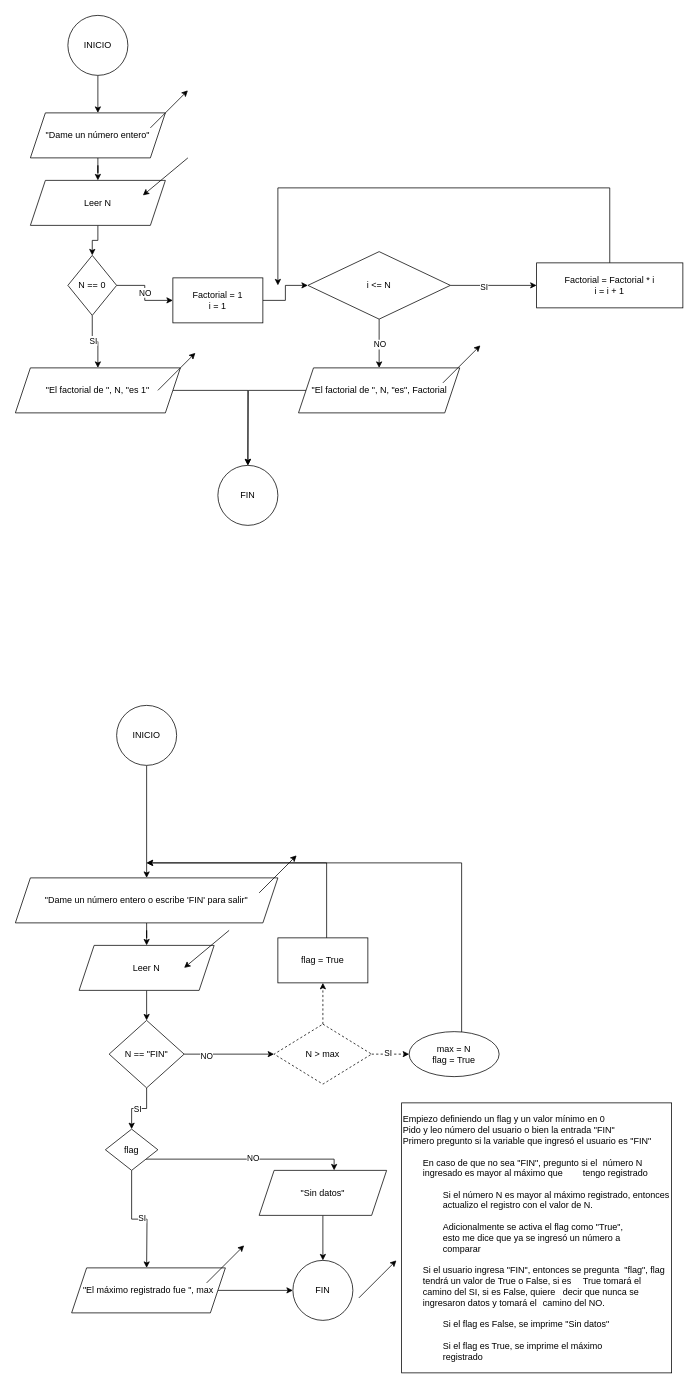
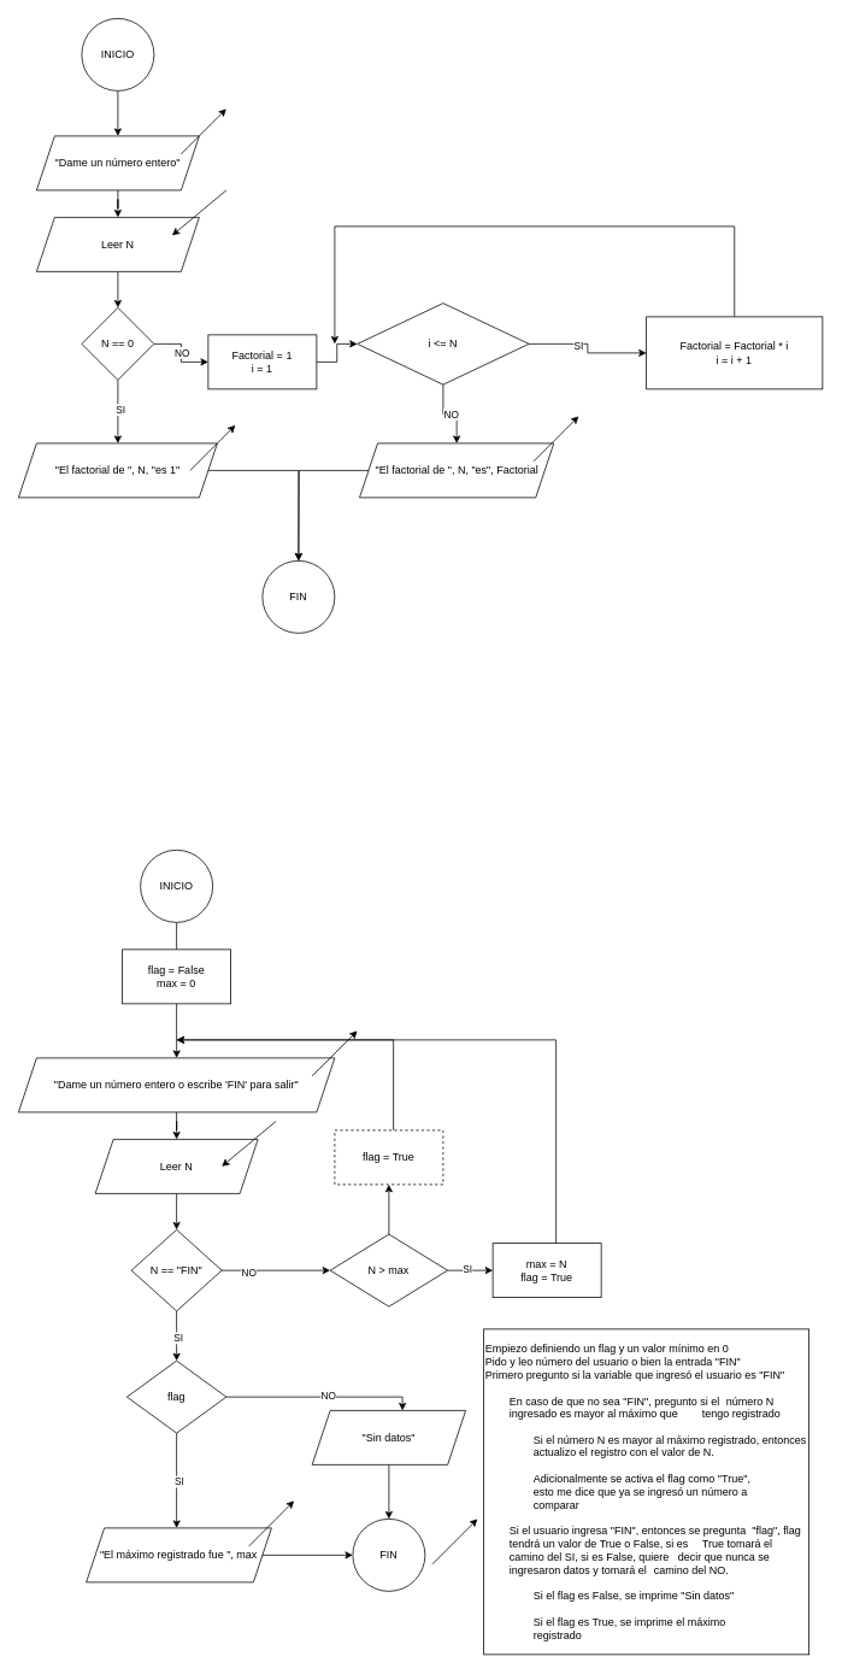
  <mxCell id="0" />
  <mxCell id="1" parent="0" />
  <mxCell id="2" value="" style="edgeStyle=orthogonalEdgeStyle;rounded=0;orthogonalLoop=1;jettySize=auto;html=1;" parent="1" source="3" target="5" edge="1"><mxGeometry relative="1" as="geometry" /></mxCell>
  <mxCell id="3" value="INICIO" style="ellipse;whiteSpace=wrap;html=1;aspect=fixed;" parent="1" vertex="1"><mxGeometry x="90" y="20" width="80" height="80" as="geometry" /></mxCell>
  <mxCell id="4" value="" style="edgeStyle=orthogonalEdgeStyle;rounded=0;orthogonalLoop=1;jettySize=auto;html=1;" parent="1" source="5" target="8" edge="1"><mxGeometry relative="1" as="geometry" /></mxCell>
  <mxCell id="5" value="&quot;Dame un número entero&quot;" style="shape=parallelogram;perimeter=parallelogramPerimeter;whiteSpace=wrap;html=1;fixedSize=1;" parent="1" vertex="1"><mxGeometry x="40" y="150" width="180" height="60" as="geometry" /></mxCell>
  <mxCell id="6" value="" style="endArrow=classic;html=1;rounded=0;" parent="1" edge="1"><mxGeometry width="50" height="50" relative="1" as="geometry"><mxPoint x="200" y="170" as="sourcePoint" /><mxPoint x="250" y="120" as="targetPoint" /></mxGeometry></mxCell>
  <mxCell id="7" style="edgeStyle=orthogonalEdgeStyle;rounded=0;orthogonalLoop=1;jettySize=auto;html=1;entryX=0.5;entryY=0;entryDx=0;entryDy=0;" parent="1" source="8" target="14" edge="1"><mxGeometry relative="1" as="geometry" /></mxCell>
  <mxCell id="8" value="Leer N" style="shape=parallelogram;perimeter=parallelogramPerimeter;whiteSpace=wrap;html=1;fixedSize=1;" parent="1" vertex="1"><mxGeometry x="40" y="240" width="180" height="60" as="geometry" /></mxCell>
  <mxCell id="9" value="" style="endArrow=classic;html=1;rounded=0;" parent="1" edge="1"><mxGeometry width="50" height="50" relative="1" as="geometry"><mxPoint x="250" y="210" as="sourcePoint" /><mxPoint x="190" y="260" as="targetPoint" /></mxGeometry></mxCell>
  <mxCell id="10" value="" style="edgeStyle=orthogonalEdgeStyle;rounded=0;orthogonalLoop=1;jettySize=auto;html=1;" parent="1" source="14" target="16" edge="1"><mxGeometry relative="1" as="geometry" /></mxCell>
  <mxCell id="11" value="SI" style="edgeLabel;html=1;align=center;verticalAlign=middle;resizable=0;points=[];" parent="10" vertex="1" connectable="0"><mxGeometry x="-0.074" y="2" relative="1" as="geometry"><mxPoint as="offset" /></mxGeometry></mxCell>
  <mxCell id="12" value="" style="edgeStyle=orthogonalEdgeStyle;rounded=0;orthogonalLoop=1;jettySize=auto;html=1;" parent="1" source="14" target="19" edge="1"><mxGeometry relative="1" as="geometry" /></mxCell>
  <mxCell id="13" value="NO" style="edgeLabel;html=1;align=center;verticalAlign=middle;resizable=0;points=[];" parent="12" vertex="1" connectable="0"><mxGeometry x="-0.019" relative="1" as="geometry"><mxPoint as="offset" /></mxGeometry></mxCell>
- <mxCell id="14" value="N == 0" style="rhombus;whiteSpace=wrap;html=1;" parent="1" vertex="1"><mxGeometry x="90" y="340" width="65" height="80" as="geometry" /></mxCell>
+ <mxCell id="14" value="N == 0" style="rhombus;whiteSpace=wrap;html=1;" parent="1" vertex="1"><mxGeometry x="90" y="340" width="80" height="80" as="geometry" /></mxCell>
  <mxCell id="15" value="" style="edgeStyle=orthogonalEdgeStyle;rounded=0;orthogonalLoop=1;jettySize=auto;html=1;" parent="1" source="16" target="30" edge="1"><mxGeometry relative="1" as="geometry" /></mxCell>
  <mxCell id="16" value="&quot;El factorial de &quot;, N, &quot;es 1&quot;" style="shape=parallelogram;perimeter=parallelogramPerimeter;whiteSpace=wrap;html=1;fixedSize=1;" parent="1" vertex="1"><mxGeometry x="20" y="490" width="220" height="60" as="geometry" /></mxCell>
  <mxCell id="17" value="" style="endArrow=classic;html=1;rounded=0;" parent="1" edge="1"><mxGeometry width="50" height="50" relative="1" as="geometry"><mxPoint x="210" y="520" as="sourcePoint" /><mxPoint x="260" y="470" as="targetPoint" /></mxGeometry></mxCell>
  <mxCell id="18" value="" style="edgeStyle=orthogonalEdgeStyle;rounded=0;orthogonalLoop=1;jettySize=auto;html=1;" parent="1" source="19" target="24" edge="1"><mxGeometry relative="1" as="geometry" /></mxCell>
  <mxCell id="19" value="Factorial = 1&lt;div&gt;i = 1&lt;/div&gt;" style="whiteSpace=wrap;html=1;" parent="1" vertex="1"><mxGeometry x="230" y="370" width="120" height="60" as="geometry" /></mxCell>
  <mxCell id="20" value="" style="edgeStyle=orthogonalEdgeStyle;rounded=0;orthogonalLoop=1;jettySize=auto;html=1;" parent="1" source="24" target="26" edge="1"><mxGeometry relative="1" as="geometry" /></mxCell>
  <mxCell id="21" value="SI" style="edgeLabel;html=1;align=center;verticalAlign=middle;resizable=0;points=[];" parent="20" vertex="1" connectable="0"><mxGeometry x="-0.228" y="-1" relative="1" as="geometry"><mxPoint as="offset" /></mxGeometry></mxCell>
  <mxCell id="22" value="" style="edgeStyle=orthogonalEdgeStyle;rounded=0;orthogonalLoop=1;jettySize=auto;html=1;" parent="1" source="24" target="28" edge="1"><mxGeometry relative="1" as="geometry" /></mxCell>
  <mxCell id="23" value="NO" style="edgeLabel;html=1;align=center;verticalAlign=middle;resizable=0;points=[];" parent="22" vertex="1" connectable="0"><mxGeometry x="0.014" relative="1" as="geometry"><mxPoint as="offset" /></mxGeometry></mxCell>
- <mxCell id="24" value="i &amp;lt;= N" style="rhombus;whiteSpace=wrap;html=1;" parent="1" vertex="1"><mxGeometry x="410" y="335" width="190" height="90" as="geometry" /></mxCell>
+ <mxCell id="24" value="i &amp;lt;= N" style="rhombus;whiteSpace=wrap;html=1;" parent="1" vertex="1"><mxGeometry x="395" y="335" width="190" height="90" as="geometry" /></mxCell>
  <mxCell id="25" style="edgeStyle=orthogonalEdgeStyle;rounded=0;orthogonalLoop=1;jettySize=auto;html=1;" parent="1" source="26" edge="1"><mxGeometry relative="1" as="geometry"><mxPoint x="370" y="380" as="targetPoint" /><Array as="points"><mxPoint x="812" y="250" /><mxPoint x="370" y="250" /></Array></mxGeometry></mxCell>
- <mxCell id="26" value="Factorial = Factorial * i&lt;div&gt;i = i + 1&lt;/div&gt;" style="whiteSpace=wrap;html=1;" parent="1" vertex="1"><mxGeometry x="715" y="350" width="195" height="60" as="geometry" /></mxCell>
+ <mxCell id="26" value="Factorial = Factorial * i&lt;div&gt;i = i + 1&lt;/div&gt;" style="whiteSpace=wrap;html=1;" parent="1" vertex="1"><mxGeometry x="715" y="350" width="195" height="80" as="geometry" /></mxCell>
  <mxCell id="27" style="edgeStyle=orthogonalEdgeStyle;rounded=0;orthogonalLoop=1;jettySize=auto;html=1;" parent="1" source="28" edge="1"><mxGeometry relative="1" as="geometry"><mxPoint x="330" y="620" as="targetPoint" /></mxGeometry></mxCell>
  <mxCell id="28" value="&quot;El factorial de &quot;, N, &quot;es&quot;, Factorial" style="shape=parallelogram;perimeter=parallelogramPerimeter;whiteSpace=wrap;html=1;fixedSize=1;" parent="1" vertex="1"><mxGeometry x="397.5" y="490" width="215" height="60" as="geometry" /></mxCell>
  <mxCell id="29" value="" style="endArrow=classic;html=1;rounded=0;" parent="1" edge="1"><mxGeometry width="50" height="50" relative="1" as="geometry"><mxPoint x="590" y="510" as="sourcePoint" /><mxPoint x="640" y="460" as="targetPoint" /></mxGeometry></mxCell>
  <mxCell id="30" value="FIN" style="ellipse;whiteSpace=wrap;html=1;" parent="1" vertex="1"><mxGeometry x="290" y="620" width="80" height="80" as="geometry" /></mxCell>
  <mxCell id="31" value="" style="edgeStyle=orthogonalEdgeStyle;rounded=0;orthogonalLoop=1;jettySize=auto;html=1;" parent="1" source="32" target="34" edge="1"><mxGeometry relative="1" as="geometry" /></mxCell>
  <mxCell id="32" value="INICIO" style="ellipse;whiteSpace=wrap;html=1;aspect=fixed;" parent="1" vertex="1"><mxGeometry x="155" y="940" width="80" height="80" as="geometry" /></mxCell>
  <mxCell id="33" value="" style="edgeStyle=orthogonalEdgeStyle;rounded=0;orthogonalLoop=1;jettySize=auto;html=1;" parent="1" source="34" target="37" edge="1"><mxGeometry relative="1" as="geometry" /></mxCell>
  <mxCell id="34" value="&quot;Dame un número entero o escribe 'FIN' para salir&quot;" style="shape=parallelogram;perimeter=parallelogramPerimeter;whiteSpace=wrap;html=1;fixedSize=1;" parent="1" vertex="1"><mxGeometry x="20" y="1170" width="350" height="60" as="geometry" /></mxCell>
  <mxCell id="35" value="" style="endArrow=classic;html=1;rounded=0;" parent="1" edge="1"><mxGeometry width="50" height="50" relative="1" as="geometry"><mxPoint x="345" y="1190" as="sourcePoint" /><mxPoint x="395" y="1140" as="targetPoint" /></mxGeometry></mxCell>
  <mxCell id="36" style="edgeStyle=orthogonalEdgeStyle;rounded=0;orthogonalLoop=1;jettySize=auto;html=1;exitX=0.5;exitY=1;exitDx=0;exitDy=0;entryX=0.5;entryY=0;entryDx=0;entryDy=0;" parent="1" source="37" target="44" edge="1"><mxGeometry relative="1" as="geometry" /></mxCell>
  <mxCell id="37" value="Leer N" style="shape=parallelogram;perimeter=parallelogramPerimeter;whiteSpace=wrap;html=1;fixedSize=1;" parent="1" vertex="1"><mxGeometry x="105" y="1260" width="180" height="60" as="geometry" /></mxCell>
  <mxCell id="38" value="" style="endArrow=classic;html=1;rounded=0;" parent="1" edge="1"><mxGeometry width="50" height="50" relative="1" as="geometry"><mxPoint x="305" y="1240" as="sourcePoint" /><mxPoint x="245" y="1290" as="targetPoint" /></mxGeometry></mxCell>
+ <mxCell id="39" value="&lt;div&gt;flag = False&lt;/div&gt;&lt;div&gt;max = 0&lt;/div&gt;" style="whiteSpace=wrap;html=1;" parent="1" vertex="1"><mxGeometry x="135" y="1050" width="120" height="60" as="geometry" /></mxCell>
  <mxCell id="40" value="" style="edgeStyle=orthogonalEdgeStyle;rounded=0;orthogonalLoop=1;jettySize=auto;html=1;entryX=0;entryY=0.5;entryDx=0;entryDy=0;" parent="1" source="44" target="48" edge="1"><mxGeometry relative="1" as="geometry"><mxPoint x="370" y="1465" as="targetPoint" /></mxGeometry></mxCell>
  <mxCell id="41" value="NO" style="edgeLabel;html=1;align=center;verticalAlign=middle;resizable=0;points=[];" parent="40" vertex="1" connectable="0"><mxGeometry x="-0.516" y="-2" relative="1" as="geometry"><mxPoint as="offset" /></mxGeometry></mxCell>
  <mxCell id="42" value="" style="edgeStyle=orthogonalEdgeStyle;rounded=0;orthogonalLoop=1;jettySize=auto;html=1;" parent="1" source="44" target="60" edge="1"><mxGeometry relative="1" as="geometry" /></mxCell>
  <mxCell id="43" value="SI" style="edgeLabel;html=1;align=center;verticalAlign=middle;resizable=0;points=[];" parent="42" vertex="1" connectable="0"><mxGeometry x="0.06" y="1" relative="1" as="geometry"><mxPoint as="offset" /></mxGeometry></mxCell>
  <mxCell id="44" value="N == &quot;FIN&quot;" style="rhombus;whiteSpace=wrap;html=1;" parent="1" vertex="1"><mxGeometry x="145" y="1360" width="100" height="90" as="geometry" /></mxCell>
- <mxCell id="45" value="" style="edgeStyle=orthogonalEdgeStyle;rounded=0;orthogonalLoop=1;jettySize=auto;html=1;dashed=1;" parent="1" source="48" target="50" edge="1"><mxGeometry relative="1" as="geometry" /></mxCell>
+ <mxCell id="45" value="" style="edgeStyle=orthogonalEdgeStyle;rounded=0;orthogonalLoop=1;jettySize=auto;html=1;" parent="1" source="48" target="50" edge="1"><mxGeometry relative="1" as="geometry" /></mxCell>
  <mxCell id="46" value="SI" style="edgeLabel;html=1;align=center;verticalAlign=middle;resizable=0;points=[];" parent="45" vertex="1" connectable="0"><mxGeometry x="-0.168" y="2" relative="1" as="geometry"><mxPoint as="offset" /></mxGeometry></mxCell>
- <mxCell id="47" value="" style="edgeStyle=orthogonalEdgeStyle;rounded=0;orthogonalLoop=1;jettySize=auto;html=1;dashed=1;" parent="1" source="48" target="55" edge="1"><mxGeometry relative="1" as="geometry" /></mxCell>
- <mxCell id="48" value="N &amp;gt; max" style="rhombus;whiteSpace=wrap;html=1;dashed=1;" parent="1" vertex="1"><mxGeometry x="365" y="1365" width="130" height="80" as="geometry" /></mxCell>
+ <mxCell id="47" value="" style="edgeStyle=orthogonalEdgeStyle;rounded=0;orthogonalLoop=1;jettySize=auto;html=1;" parent="1" source="48" target="55" edge="1"><mxGeometry relative="1" as="geometry" /></mxCell>
+ <mxCell id="48" value="N &amp;gt; max" style="rhombus;whiteSpace=wrap;html=1;" parent="1" vertex="1"><mxGeometry x="365" y="1365" width="130" height="80" as="geometry" /></mxCell>
  <mxCell id="49" style="edgeStyle=orthogonalEdgeStyle;rounded=0;orthogonalLoop=1;jettySize=auto;html=1;" parent="1" source="50" edge="1"><mxGeometry relative="1" as="geometry"><mxPoint x="195" y="1150" as="targetPoint" /><Array as="points"><mxPoint x="615" y="1150" /></Array></mxGeometry></mxCell>
- <mxCell id="50" value="max = N&lt;div&gt;flag = True&lt;/div&gt;" style="ellipse;whiteSpace=wrap;html=1;" parent="1" vertex="1"><mxGeometry x="545" y="1375" width="120" height="60" as="geometry" /></mxCell>
+ <mxCell id="50" value="max = N&lt;div&gt;flag = True&lt;/div&gt;" style="whiteSpace=wrap;html=1;" parent="1" vertex="1"><mxGeometry x="545" y="1375" width="120" height="60" as="geometry" /></mxCell>
  <mxCell id="51" value="" style="edgeStyle=orthogonalEdgeStyle;rounded=0;orthogonalLoop=1;jettySize=auto;html=1;" parent="1" source="52" target="64" edge="1"><mxGeometry relative="1" as="geometry" /></mxCell>
  <mxCell id="52" value="&quot;El máximo registrado fue &quot;, max" style="shape=parallelogram;perimeter=parallelogramPerimeter;whiteSpace=wrap;html=1;fixedSize=1;" parent="1" vertex="1"><mxGeometry x="95" y="1690" width="205" height="60" as="geometry" /></mxCell>
  <mxCell id="53" value="" style="endArrow=classic;html=1;rounded=0;" parent="1" edge="1"><mxGeometry width="50" height="50" relative="1" as="geometry"><mxPoint x="275" y="1710" as="sourcePoint" /><mxPoint x="325" y="1660" as="targetPoint" /><Array as="points"><mxPoint x="305" y="1680" /></Array></mxGeometry></mxCell>
  <mxCell id="54" style="edgeStyle=orthogonalEdgeStyle;rounded=0;orthogonalLoop=1;jettySize=auto;html=1;" parent="1" source="55" edge="1"><mxGeometry relative="1" as="geometry"><mxPoint x="195" y="1150" as="targetPoint" /><Array as="points"><mxPoint x="435" y="1150" /></Array></mxGeometry></mxCell>
- <mxCell id="55" value="flag = True" style="whiteSpace=wrap;html=1;" parent="1" vertex="1"><mxGeometry x="370" y="1250" width="120" height="60" as="geometry" /></mxCell>
+ <mxCell id="55" value="flag = True" style="whiteSpace=wrap;html=1;dashed=1;" parent="1" vertex="1"><mxGeometry x="370" y="1250" width="120" height="60" as="geometry" /></mxCell>
  <mxCell id="56" style="edgeStyle=orthogonalEdgeStyle;rounded=0;orthogonalLoop=1;jettySize=auto;html=1;" parent="1" source="60" edge="1"><mxGeometry relative="1" as="geometry"><mxPoint x="195" y="1690" as="targetPoint" /></mxGeometry></mxCell>
  <mxCell id="57" value="SI" style="edgeLabel;html=1;align=center;verticalAlign=middle;resizable=0;points=[];" parent="56" vertex="1" connectable="0"><mxGeometry x="0.031" y="2" relative="1" as="geometry"><mxPoint as="offset" /></mxGeometry></mxCell>
  <mxCell id="58" style="edgeStyle=orthogonalEdgeStyle;rounded=0;orthogonalLoop=1;jettySize=auto;html=1;" parent="1" source="60" target="62" edge="1"><mxGeometry relative="1" as="geometry"><Array as="points"><mxPoint x="445" y="1545" /></Array></mxGeometry></mxCell>
  <mxCell id="59" value="NO" style="edgeLabel;html=1;align=center;verticalAlign=middle;resizable=0;points=[];" parent="58" vertex="1" connectable="0"><mxGeometry x="0.07" y="2" relative="1" as="geometry"><mxPoint as="offset" /></mxGeometry></mxCell>
- <mxCell id="60" value="flag" style="rhombus;whiteSpace=wrap;html=1;" parent="1" vertex="1"><mxGeometry x="140" y="1505" width="70" height="55" as="geometry" /></mxCell>
+ <mxCell id="60" value="flag" style="rhombus;whiteSpace=wrap;html=1;" parent="1" vertex="1"><mxGeometry x="140" y="1505" width="110" height="80" as="geometry" /></mxCell>
  <mxCell id="61" style="edgeStyle=orthogonalEdgeStyle;rounded=0;orthogonalLoop=1;jettySize=auto;html=1;entryX=0.5;entryY=0;entryDx=0;entryDy=0;" parent="1" source="62" target="64" edge="1"><mxGeometry relative="1" as="geometry" /></mxCell>
  <mxCell id="62" value="&quot;Sin datos&quot;" style="shape=parallelogram;perimeter=parallelogramPerimeter;whiteSpace=wrap;html=1;fixedSize=1;" parent="1" vertex="1"><mxGeometry x="345" y="1560" width="170" height="60" as="geometry" /></mxCell>
  <mxCell id="63" value="" style="endArrow=classic;html=1;rounded=0;" parent="1" edge="1"><mxGeometry width="50" height="50" relative="1" as="geometry"><mxPoint x="478" y="1730" as="sourcePoint" /><mxPoint x="528" y="1680" as="targetPoint" /><Array as="points"><mxPoint x="508" y="1700" /></Array></mxGeometry></mxCell>
  <mxCell id="64" value="FIN" style="ellipse;whiteSpace=wrap;html=1;" parent="1" vertex="1"><mxGeometry x="390" y="1680" width="80" height="80" as="geometry" /></mxCell>
  <mxCell id="65" value="Empiezo definiendo un flag y un valor mínimo en 0&lt;div&gt;Pido y leo número del usuario o bien la entrada &quot;FIN&quot;&lt;/div&gt;&lt;div&gt;Primero pregunto si la variable que ingresó el usuario es &quot;FIN&quot;&lt;/div&gt;&lt;div&gt;&lt;br&gt;&lt;/div&gt;&lt;div&gt;&lt;span style=&quot;white-space: pre;&quot;&gt;&#09;&lt;/span&gt;En caso de que no sea &quot;FIN&quot;, pregunto si el &lt;span style=&quot;white-space: pre;&quot;&gt;&#09;&lt;/span&gt;número N &lt;span style=&quot;white-space: pre;&quot;&gt;&#09;&lt;/span&gt;ingresado es mayor al máximo que &lt;span style=&quot;white-space: pre;&quot;&gt;&#09;&lt;/span&gt;tengo registrado&lt;/div&gt;&lt;div&gt;&lt;br&gt;&lt;/div&gt;&lt;div&gt;&lt;span style=&quot;white-space: pre;&quot;&gt;&#09;&lt;/span&gt;&lt;span style=&quot;white-space: pre;&quot;&gt;&#09;&lt;/span&gt;Si el número N es mayor al máximo registrado, entonces &lt;span style=&quot;white-space: pre;&quot;&gt;&#09;&lt;/span&gt;&lt;span style=&quot;white-space: pre;&quot;&gt;&#09;&lt;/span&gt;actualizo el registro con el valor de N.&lt;/div&gt;&lt;div&gt;&lt;br&gt;&lt;/div&gt;&lt;div&gt;&lt;span style=&quot;white-space: pre;&quot;&gt;&#09;&lt;/span&gt;&lt;span style=&quot;white-space: pre;&quot;&gt;&#09;&lt;/span&gt;Adicionalmente se activa el flag como &quot;True&quot;, &lt;span style=&quot;white-space: pre;&quot;&gt;&#09;&lt;/span&gt;&lt;span style=&quot;white-space: pre;&quot;&gt;&#09;&lt;/span&gt;esto me dice que ya se ingresó un número a &lt;span style=&quot;white-space: pre;&quot;&gt;&#09;&lt;/span&gt;&lt;span style=&quot;white-space: pre;&quot;&gt;&#09;&lt;/span&gt;comparar&lt;br&gt;&lt;/div&gt;&lt;div&gt;&lt;br&gt;&lt;/div&gt;&lt;div&gt;&lt;span style=&quot;white-space: pre;&quot;&gt;&#09;&lt;/span&gt;Si el usuario ingresa &quot;FIN&quot;, entonces se pregunta&amp;nbsp; &quot;flag&quot;, flag &lt;span style=&quot;white-space: pre;&quot;&gt;&#09;&lt;/span&gt;tendrá un valor de True o False, si es &lt;span style=&quot;white-space: pre;&quot;&gt;&#09;&lt;/span&gt;True tomará el &lt;span style=&quot;white-space: pre;&quot;&gt;&#09;&lt;/span&gt;camino del SI, si es False, quiere &lt;span style=&quot;white-space: pre;&quot;&gt;&#09;&lt;/span&gt;decir que nunca se &lt;span style=&quot;white-space: pre;&quot;&gt;&#09;&lt;/span&gt;ingresaron datos y tomará el &lt;span style=&quot;white-space: pre;&quot;&gt;&#09;&lt;/span&gt;camino del NO.&lt;br&gt;&lt;/div&gt;&lt;div&gt;&lt;br&gt;&lt;/div&gt;&lt;div&gt;&lt;span style=&quot;white-space: pre;&quot;&gt;&#09;&lt;/span&gt;&lt;span style=&quot;white-space: pre;&quot;&gt;&#09;&lt;/span&gt;Si el flag es False, se imprime &quot;Sin datos&quot;&lt;br&gt;&lt;/div&gt;&lt;div&gt;&lt;span style=&quot;white-space: pre;&quot;&gt;&#09;&lt;/span&gt;&lt;span style=&quot;white-space: pre;&quot;&gt;&#09;&lt;/span&gt;&lt;br&gt;&lt;/div&gt;&lt;div&gt;&lt;span style=&quot;white-space: pre;&quot;&gt;&#09;&lt;/span&gt;&lt;span style=&quot;white-space: pre;&quot;&gt;&#09;&lt;/span&gt;Si el flag es True, se imprime el máximo &lt;span style=&quot;white-space: pre;&quot;&gt;&#09;&lt;/span&gt;&lt;span style=&quot;white-space: pre;&quot;&gt;&#09;&lt;/span&gt;registrado&lt;br&gt;&lt;/div&gt;" style="whiteSpace=wrap;html=1;aspect=fixed;align=left;" parent="1" vertex="1"><mxGeometry x="535" y="1470" width="360" height="360" as="geometry" /></mxCell>
